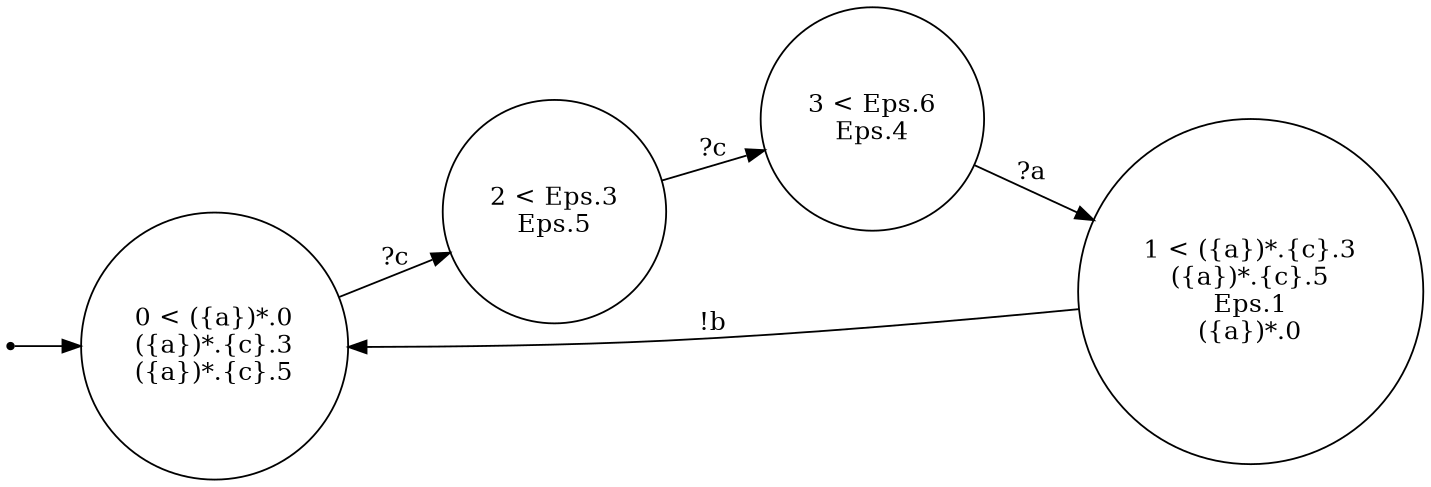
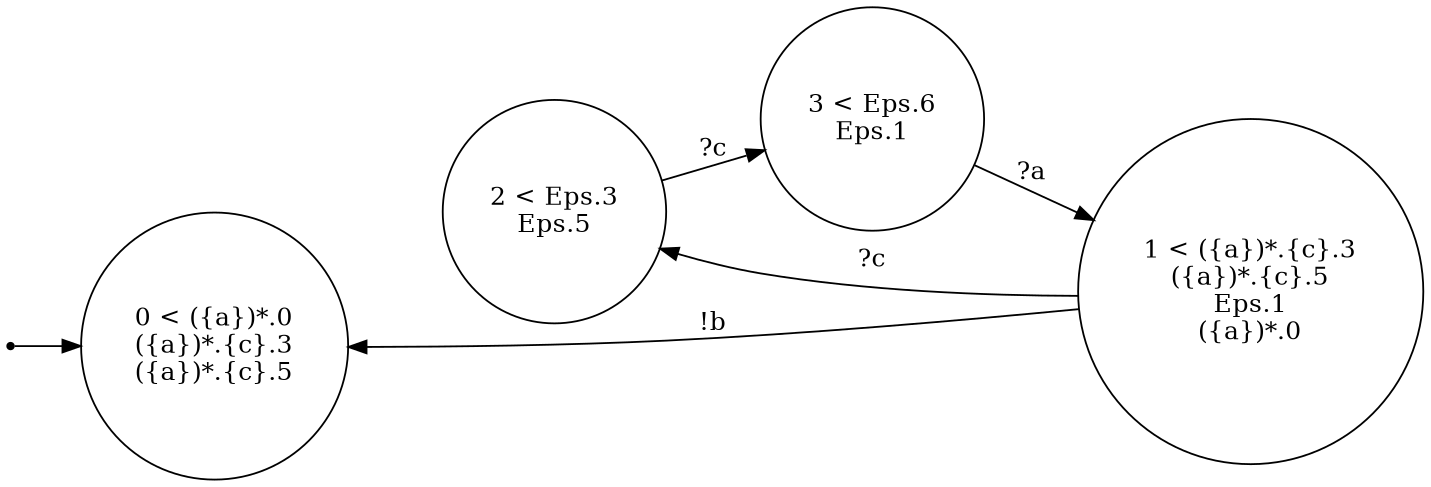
  digraph {
    rankdir=LR
    node [shape=circle]
    ENTRY [shape=point]
    n2 [label="0 < ({a})*.0\n({a})*.{c}.3\n({a})*.{c}.5\n"]
    n3 [label="2 < Eps.3\nEps.5\n"]
-   n4 [label="3 < Eps.6\nEps.4\n"]
+   n4 [label="3 < Eps.6\nEps.1\n"]
    n5 [label="1 < ({a})*.{c}.3\n({a})*.{c}.5\nEps.1\n({a})*.0\n"]
    ENTRY -> n2
-   n2 -> n3 [label="?c"]
+   n5 -> n3 [label="?c"]
    n3 -> n4 [label="?c"]
    n4 -> n5 [label="?a"]
    n5 -> n2 [label="!b"]
  }
